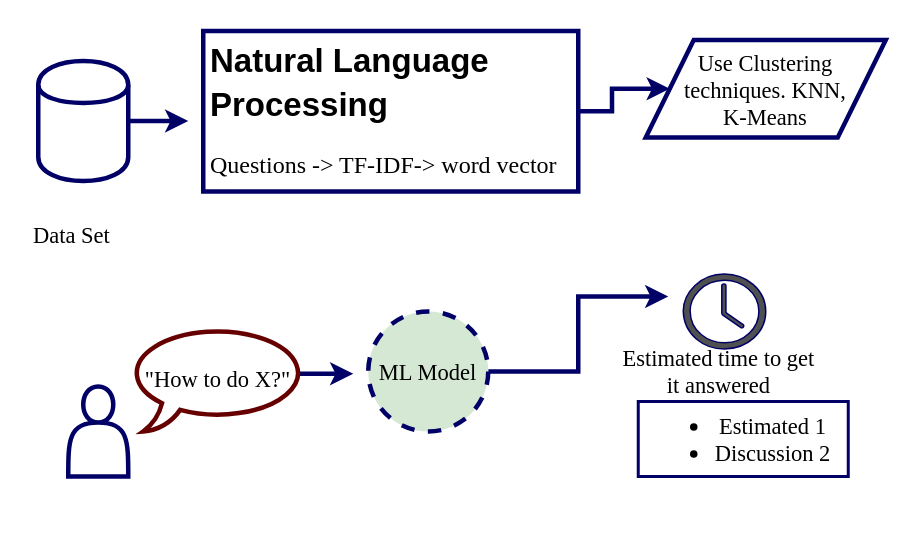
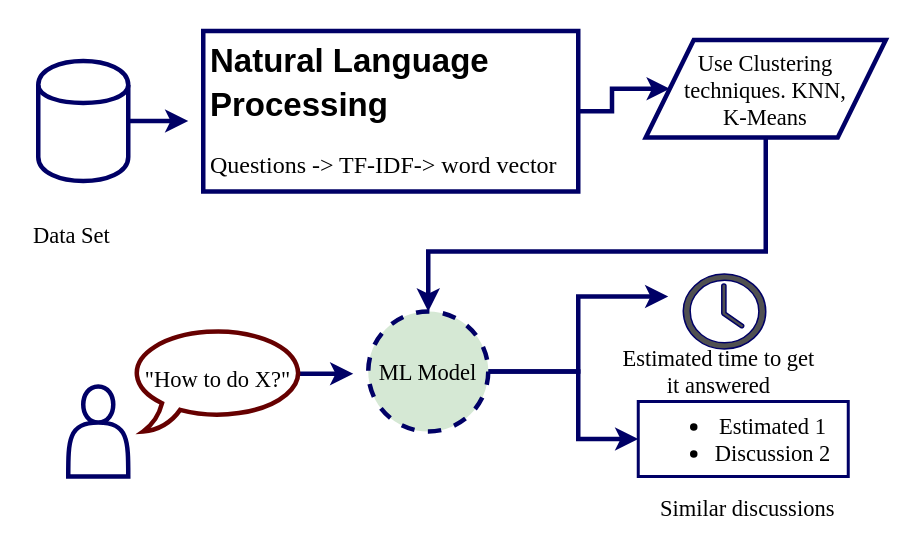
  <mxCell id="0" />
  <mxCell id="1" parent="0" />
  <mxCell id="2" style="edgeStyle=orthogonalEdgeStyle;rounded=0;orthogonalLoop=1;jettySize=auto;html=1;exitX=1;exitY=0.5;exitDx=0;exitDy=0;strokeColor=#000066;strokeWidth=3;" edge="1" parent="1" source="3"><mxGeometry relative="1" as="geometry"><mxPoint x="125" y="80" as="targetPoint" /></mxGeometry></mxCell>
  <mxCell id="3" value="" style="shape=cylinder;whiteSpace=wrap;html=1;boundedLbl=1;backgroundOutline=1;strokeWidth=3;strokeColor=#000066;" parent="1" vertex="1"><mxGeometry x="25" y="40" width="60" height="80" as="geometry" /></mxCell>
  <mxCell id="4" style="edgeStyle=orthogonalEdgeStyle;rounded=0;orthogonalLoop=1;jettySize=auto;html=1;exitX=1;exitY=0.5;exitDx=0;exitDy=0;strokeWidth=3;strokeColor=#000066;entryX=0;entryY=0.5;entryDx=0;entryDy=0;" parent="1" source="5" edge="1" target="7"><mxGeometry relative="1" as="geometry"><mxPoint x="435" y="97" as="targetPoint" /></mxGeometry></mxCell>
  <mxCell id="5" value="&lt;h1&gt;&lt;font style=&quot;font-size: 22px&quot;&gt;Natural Language Processing&lt;/font&gt;&lt;/h1&gt;&lt;p&gt;&lt;font face=&quot;Verdana&quot; style=&quot;font-size: 16px&quot;&gt;Questions -&amp;gt; TF-IDF-&amp;gt; word vector&lt;/font&gt;&lt;/p&gt;" style="text;html=1;strokeColor=#000066;fillColor=none;spacing=5;spacingTop=-20;whiteSpace=wrap;overflow=hidden;rounded=0;strokeWidth=3;" parent="1" vertex="1"><mxGeometry x="135" y="20" width="250" height="107" as="geometry" /></mxCell>
+ <mxCell id="6" style="edgeStyle=orthogonalEdgeStyle;rounded=0;orthogonalLoop=1;jettySize=auto;html=1;exitX=0.5;exitY=1;exitDx=0;exitDy=0;strokeWidth=3;entryX=0.5;entryY=0;entryDx=0;entryDy=0;strokeColor=#000066;" parent="1" source="7" target="10" edge="1"><mxGeometry relative="1" as="geometry"><mxPoint x="505" y="187" as="targetPoint" /><Array as="points"><mxPoint x="510" y="167" /><mxPoint x="285" y="167" /></Array></mxGeometry></mxCell>
  <mxCell id="7" value="&lt;font face=&quot;Verdana&quot; style=&quot;font-size: 15px&quot;&gt;Use Clustering techniques. KNN,&lt;br&gt;K-Means&lt;/font&gt;&lt;br&gt;" style="shape=parallelogram;perimeter=parallelogramPerimeter;whiteSpace=wrap;html=1;strokeColor=#000066;strokeWidth=3;" parent="1" vertex="1"><mxGeometry x="430" y="26" width="160" height="65" as="geometry" /></mxCell>
  <mxCell id="8" style="edgeStyle=orthogonalEdgeStyle;rounded=0;orthogonalLoop=1;jettySize=auto;html=1;exitX=1;exitY=0.5;exitDx=0;exitDy=0;strokeWidth=3;strokeColor=#000066;" parent="1" source="10" edge="1"><mxGeometry relative="1" as="geometry"><mxPoint x="445" y="197" as="targetPoint" /><Array as="points"><mxPoint x="385" y="247" /><mxPoint x="385" y="197" /></Array></mxGeometry></mxCell>
+ <mxCell id="9" style="edgeStyle=orthogonalEdgeStyle;rounded=0;orthogonalLoop=1;jettySize=auto;html=1;exitX=1;exitY=0.5;exitDx=0;exitDy=0;entryX=0;entryY=0.5;entryDx=0;entryDy=0;strokeWidth=3;strokeColor=#000066;" parent="1" source="10" target="16" edge="1"><mxGeometry relative="1" as="geometry"><Array as="points"><mxPoint x="385" y="247" /><mxPoint x="385" y="292" /></Array></mxGeometry></mxCell>
  <mxCell id="10" value="&lt;font style=&quot;font-size: 15px&quot; face=&quot;Verdana&quot;&gt;ML Model&lt;/font&gt;" style="ellipse;whiteSpace=wrap;html=1;aspect=fixed;strokeColor=#000066;strokeWidth=3;dashed=1;fillColor=#d5e8d4;" parent="1" vertex="1"><mxGeometry x="245" y="207" width="80" height="80" as="geometry" /></mxCell>
  <mxCell id="11" style="edgeStyle=orthogonalEdgeStyle;rounded=0;orthogonalLoop=1;jettySize=auto;html=1;exitX=0.945;exitY=0.45;exitDx=0;exitDy=0;exitPerimeter=0;strokeWidth=3;strokeColor=#000066;" parent="1" source="12" edge="1"><mxGeometry relative="1" as="geometry"><mxPoint x="235" y="249" as="targetPoint" /></mxGeometry></mxCell>
  <mxCell id="12" value="&lt;font style=&quot;font-size: 15px&quot; face=&quot;Verdana&quot;&gt;&quot;How to do X?&quot;&lt;/font&gt;" style="whiteSpace=wrap;html=1;shape=mxgraph.basic.oval_callout;strokeColor=#660000;strokeWidth=3;" parent="1" vertex="1"><mxGeometry x="85" y="217" width="120" height="70" as="geometry" /></mxCell>
  <mxCell id="13" value="" style="shape=actor;whiteSpace=wrap;html=1;strokeColor=#000066;strokeWidth=3;" parent="1" vertex="1"><mxGeometry x="45" y="257" width="40" height="60" as="geometry" /></mxCell>
  <mxCell id="14" value="" style="pointerEvents=1;shadow=0;dashed=0;html=1;strokeColor=#000066;fillColor=#505050;labelPosition=center;verticalLabelPosition=bottom;verticalAlign=top;outlineConnect=0;align=center;shape=mxgraph.office.concepts.clock;" parent="1" vertex="1"><mxGeometry x="455" y="182" width="55" height="50" as="geometry" /></mxCell>
  <mxCell id="15" value="&lt;div style=&quot;text-align: center&quot;&gt;&lt;span style=&quot;font-size: 15px ; font-family: &amp;#34;verdana&amp;#34;&quot;&gt;Estimated time to get&lt;/span&gt;&lt;/div&gt;&lt;font style=&quot;font-size: 15px&quot; face=&quot;Verdana&quot;&gt;&lt;div style=&quot;text-align: center&quot;&gt;&lt;span&gt;it answered&lt;/span&gt;&lt;/div&gt;&lt;/font&gt;" style="text;html=1;resizable=0;points=[];autosize=1;align=left;verticalAlign=top;spacingTop=-4;strokeColor=none;" parent="1" vertex="1"><mxGeometry x="412.5" y="227" width="140" height="30" as="geometry" /></mxCell>
  <mxCell id="16" value="&lt;ul style=&quot;font-size: 15px&quot;&gt;&lt;li&gt;&lt;font face=&quot;Verdana&quot;&gt;Estimated 1&lt;/font&gt;&lt;/li&gt;&lt;li&gt;&lt;font face=&quot;Verdana&quot;&gt;Discussion 2&lt;/font&gt;&lt;/li&gt;&lt;/ul&gt;" style="text;html=1;strokeColor=#000066;fillColor=none;align=center;verticalAlign=middle;whiteSpace=wrap;rounded=0;strokeWidth=2;" parent="1" vertex="1"><mxGeometry x="425" y="267" width="140" height="50" as="geometry" /></mxCell>
+ <mxCell id="17" value="&lt;div style=&quot;text-align: center&quot;&gt;&lt;font face=&quot;verdana&quot;&gt;&lt;span style=&quot;font-size: 15px&quot;&gt;Similar discussions&lt;/span&gt;&lt;/font&gt;&lt;/div&gt;" style="text;html=1;resizable=0;points=[];autosize=1;align=left;verticalAlign=top;spacingTop=-4;strokeColor=none;" parent="1" vertex="1"><mxGeometry x="437.5" y="327" width="130" height="20" as="geometry" /></mxCell>
  <mxCell id="18" value="&lt;font face=&quot;Verdana&quot; style=&quot;font-size: 15px&quot;&gt;Data Set&lt;/font&gt;" style="text;html=1;resizable=0;points=[];autosize=1;align=left;verticalAlign=top;spacingTop=-4;" vertex="1" parent="1"><mxGeometry x="20" y="145" width="70" height="20" as="geometry" /></mxCell>
